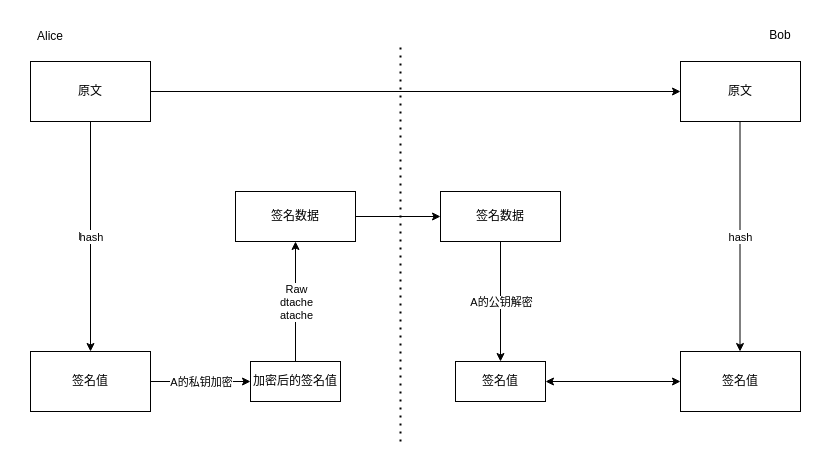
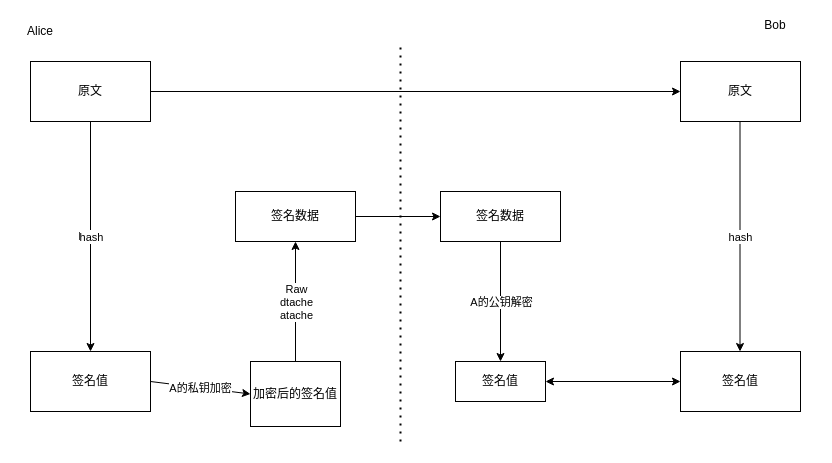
  <mxCell id="0" />
  <mxCell id="1" parent="0" />
  <mxCell id="2" value="原文" style="rounded=0;whiteSpace=wrap;html=1;" vertex="1" parent="1"><mxGeometry x="30" y="61" width="120" height="60" as="geometry" /></mxCell>
  <mxCell id="3" value="原文" style="rounded=0;whiteSpace=wrap;html=1;" vertex="1" parent="1"><mxGeometry x="680" y="61" width="120" height="60" as="geometry" /></mxCell>
  <mxCell id="4" value="" style="endArrow=classic;html=1;rounded=0;exitX=1;exitY=0.5;exitDx=0;exitDy=0;entryX=0;entryY=0.5;entryDx=0;entryDy=0;" edge="1" parent="1" source="2" target="3"><mxGeometry width="50" height="50" relative="1" as="geometry"><mxPoint x="310" y="281" as="sourcePoint" /><mxPoint x="360" y="231" as="targetPoint" /></mxGeometry></mxCell>
  <mxCell id="5" value="签名值" style="rounded=0;whiteSpace=wrap;html=1;" vertex="1" parent="1"><mxGeometry x="30" y="351" width="120" height="60" as="geometry" /></mxCell>
  <mxCell id="6" value="hash" style="endArrow=classic;html=1;rounded=0;exitX=0.5;exitY=1;exitDx=0;exitDy=0;entryX=0.5;entryY=0;entryDx=0;entryDy=0;" edge="1" parent="1" source="2" target="5"><mxGeometry relative="1" as="geometry"><mxPoint x="290" y="261" as="sourcePoint" /><mxPoint x="390" y="261" as="targetPoint" /></mxGeometry></mxCell>
  <mxCell id="7" value="hash" style="edgeLabel;resizable=0;html=1;align=center;verticalAlign=middle;" connectable="0" vertex="1" parent="6"><mxGeometry relative="1" as="geometry" /></mxCell>
- <mxCell id="8" value="加密后的签名值" style="rounded=0;whiteSpace=wrap;html=1;" vertex="1" parent="1"><mxGeometry x="250" y="361" width="90" height="40" as="geometry" /></mxCell>
- <mxCell id="9" value="Alice" style="text;html=1;strokeColor=none;fillColor=none;align=center;verticalAlign=middle;whiteSpace=wrap;rounded=0;" vertex="1" parent="1"><mxGeometry x="20" y="21" width="60" height="30" as="geometry" /></mxCell>
+ <mxCell id="8" value="加密后的签名值" style="rounded=0;whiteSpace=wrap;html=1;" vertex="1" parent="1"><mxGeometry x="250" y="361" width="90" height="65" as="geometry" /></mxCell>
+ <mxCell id="9" value="Alice" style="text;html=1;strokeColor=none;fillColor=none;align=center;verticalAlign=middle;whiteSpace=wrap;rounded=0;" vertex="1" parent="1"><mxGeometry x="10" y="16" width="60" height="30" as="geometry" /></mxCell>
  <mxCell id="10" value="" style="endArrow=classic;html=1;rounded=0;exitX=1;exitY=0.5;exitDx=0;exitDy=0;entryX=0;entryY=0.5;entryDx=0;entryDy=0;" edge="1" parent="1" source="5" target="8"><mxGeometry relative="1" as="geometry"><mxPoint x="340" y="291" as="sourcePoint" /><mxPoint x="440" y="291" as="targetPoint" /></mxGeometry></mxCell>
  <mxCell id="11" value="A的私钥加密" style="edgeLabel;resizable=0;html=1;align=center;verticalAlign=middle;" connectable="0" vertex="1" parent="10"><mxGeometry relative="1" as="geometry" /></mxCell>
  <mxCell id="12" value="签名数据" style="rounded=0;whiteSpace=wrap;html=1;" vertex="1" parent="1"><mxGeometry x="235" y="191" width="120" height="50" as="geometry" /></mxCell>
  <mxCell id="13" value="" style="endArrow=classic;html=1;rounded=0;exitX=0.5;exitY=0;exitDx=0;exitDy=0;entryX=0.5;entryY=1;entryDx=0;entryDy=0;" edge="1" parent="1" source="8" target="12"><mxGeometry relative="1" as="geometry"><mxPoint x="340" y="291" as="sourcePoint" /><mxPoint x="440" y="291" as="targetPoint" /></mxGeometry></mxCell>
  <mxCell id="14" value="Raw&lt;br&gt;dtache&lt;br&gt;atache" style="edgeLabel;resizable=0;html=1;align=center;verticalAlign=middle;" connectable="0" vertex="1" parent="13"><mxGeometry relative="1" as="geometry" /></mxCell>
  <mxCell id="15" value="" style="endArrow=none;dashed=1;html=1;dashPattern=1 3;strokeWidth=2;rounded=0;" edge="1" parent="1"><mxGeometry width="50" height="50" relative="1" as="geometry"><mxPoint x="400" y="441" as="sourcePoint" /><mxPoint x="400" y="41" as="targetPoint" /></mxGeometry></mxCell>
  <mxCell id="16" value="" style="endArrow=classic;html=1;rounded=0;exitX=1;exitY=0.5;exitDx=0;exitDy=0;entryX=0;entryY=0.5;entryDx=0;entryDy=0;" edge="1" parent="1" source="12" target="17"><mxGeometry width="50" height="50" relative="1" as="geometry"><mxPoint x="360" y="221" as="sourcePoint" /><mxPoint x="440" y="221" as="targetPoint" /></mxGeometry></mxCell>
  <mxCell id="17" value="签名数据" style="rounded=0;whiteSpace=wrap;html=1;" vertex="1" parent="1"><mxGeometry x="440" y="191" width="120" height="50" as="geometry" /></mxCell>
  <mxCell id="18" value="签名值" style="rounded=0;whiteSpace=wrap;html=1;" vertex="1" parent="1"><mxGeometry x="680" y="351" width="120" height="60" as="geometry" /></mxCell>
  <mxCell id="19" value="签名值" style="rounded=0;whiteSpace=wrap;html=1;" vertex="1" parent="1"><mxGeometry x="455" y="361" width="90" height="40" as="geometry" /></mxCell>
  <mxCell id="20" value="" style="endArrow=classic;startArrow=classic;html=1;rounded=0;exitX=1;exitY=0.5;exitDx=0;exitDy=0;entryX=0;entryY=0.5;entryDx=0;entryDy=0;" edge="1" parent="1" source="19" target="18"><mxGeometry width="50" height="50" relative="1" as="geometry"><mxPoint x="380" y="331" as="sourcePoint" /><mxPoint x="440" y="281" as="targetPoint" /></mxGeometry></mxCell>
  <mxCell id="21" value="hash" style="endArrow=classic;html=1;rounded=0;exitX=0.5;exitY=1;exitDx=0;exitDy=0;entryX=0.5;entryY=0;entryDx=0;entryDy=0;" edge="1" parent="1"><mxGeometry relative="1" as="geometry"><mxPoint x="739.5" y="121" as="sourcePoint" /><mxPoint x="739.5" y="351" as="targetPoint" /></mxGeometry></mxCell>
  <mxCell id="22" value="hash" style="edgeLabel;resizable=0;html=1;align=center;verticalAlign=middle;" connectable="0" vertex="1" parent="21"><mxGeometry relative="1" as="geometry" /></mxCell>
  <mxCell id="23" value="" style="endArrow=classic;html=1;rounded=0;exitX=0.5;exitY=1;exitDx=0;exitDy=0;entryX=0.5;entryY=0;entryDx=0;entryDy=0;" edge="1" parent="1" source="17" target="19"><mxGeometry relative="1" as="geometry"><mxPoint x="370" y="311" as="sourcePoint" /><mxPoint x="470" y="311" as="targetPoint" /></mxGeometry></mxCell>
  <mxCell id="24" value="A的公钥解密" style="edgeLabel;resizable=0;html=1;align=center;verticalAlign=middle;" connectable="0" vertex="1" parent="23"><mxGeometry relative="1" as="geometry" /></mxCell>
- <mxCell id="25" value="Bob" style="text;html=1;strokeColor=none;fillColor=none;align=center;verticalAlign=middle;whiteSpace=wrap;rounded=0;" vertex="1" parent="1"><mxGeometry x="750" y="20" width="60" height="30" as="geometry" /></mxCell>
+ <mxCell id="25" value="Bob" style="text;html=1;strokeColor=none;fillColor=none;align=center;verticalAlign=middle;whiteSpace=wrap;rounded=0;" vertex="1" parent="1"><mxGeometry x="745" y="10" width="60" height="30" as="geometry" /></mxCell>
